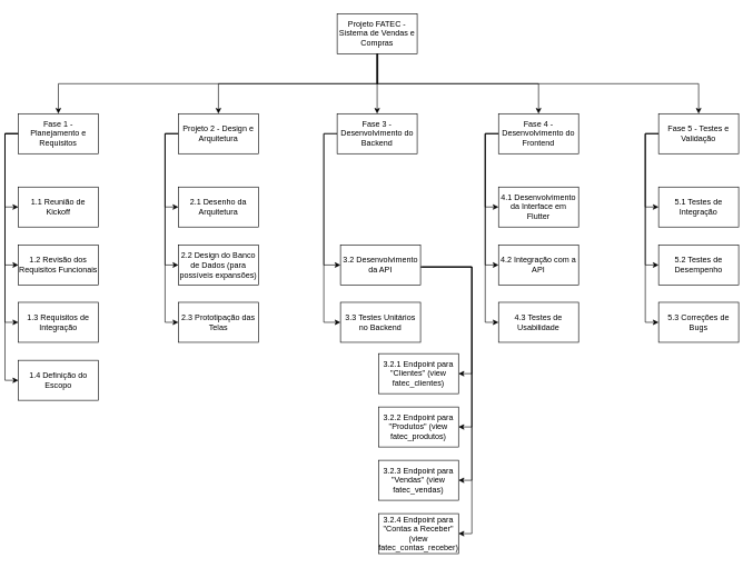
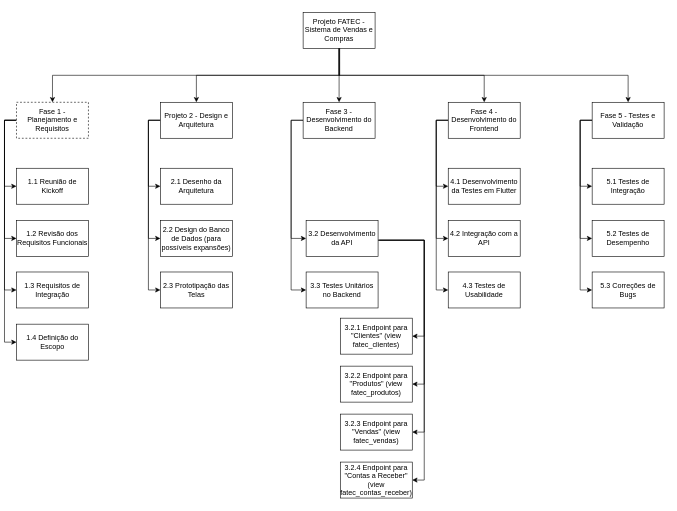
  <mxCell id="0" />
  <mxCell id="1" parent="0" />
  <mxCell id="2" value="Projeto FATEC - Sistema de Vendas e Compras" style="rounded=0;whiteSpace=wrap;html=1;points=[[0,0,0,0,0],[0,0.25,0,0,0],[0,0.5,0,0,0],[0,0.75,0,0,0],[0,1,0,0,0],[0.25,0,0,0,0],[0.25,1,0,0,0],[0.5,0,0,0,0],[0.5,1,0,0,0],[0.75,0,0,0,0],[0.75,1,0,0,0],[1,0,0,0,0],[1,0.25,0,0,0],[1,0.5,0,0,0],[1,0.75,0,0,0],[1,1,0,0,0]];" parent="1" vertex="1"><mxGeometry x="498" y="20" width="120" height="60" as="geometry" /></mxCell>
  <mxCell id="3" value="3.2.1 Endpoint para &quot;Clientes&quot; (view fatec_clientes)" style="rounded=0;whiteSpace=wrap;html=1;" parent="1" vertex="1"><mxGeometry x="560" y="530" width="120" height="60" as="geometry" /></mxCell>
  <mxCell id="4" value="" style="edgeStyle=orthogonalEdgeStyle;rounded=0;orthogonalLoop=1;jettySize=auto;html=1;exitX=1;exitY=0.5;exitDx=0;exitDy=0;exitPerimeter=0;entryX=1;entryY=0.5;entryDx=0;entryDy=0;entryPerimeter=0;" edge="1" parent="1" target="5"><mxGeometry relative="1" as="geometry"><mxPoint x="625" y="400" as="sourcePoint" /><Array as="points"><mxPoint x="700" y="400" /><mxPoint x="700" y="640" /></Array></mxGeometry></mxCell>
  <mxCell id="5" value="3.2.2 Endpoint para &quot;Produtos&quot; (view fatec_produtos)" style="rounded=0;whiteSpace=wrap;html=1;" parent="1" vertex="1"><mxGeometry x="560" y="610" width="120" height="60" as="geometry" /></mxCell>
  <mxCell id="6" value="" style="edgeStyle=orthogonalEdgeStyle;rounded=0;orthogonalLoop=1;jettySize=auto;html=1;exitX=1.017;exitY=0.55;exitDx=0;exitDy=0;exitPerimeter=0;entryX=1;entryY=0.5;entryDx=0;entryDy=0;entryPerimeter=0;" edge="1" parent="1" source="32" target="7"><mxGeometry relative="1" as="geometry"><Array as="points"><mxPoint x="700" y="400" /><mxPoint x="700" y="720" /></Array></mxGeometry></mxCell>
  <mxCell id="7" value="3.2.3 Endpoint para &quot;Vendas&quot; (view fatec_vendas)" style="rounded=0;whiteSpace=wrap;html=1;" parent="1" vertex="1"><mxGeometry x="560" y="690" width="120" height="60" as="geometry" /></mxCell>
  <mxCell id="8" value="" style="edgeStyle=orthogonalEdgeStyle;rounded=0;orthogonalLoop=1;jettySize=auto;html=1;exitX=0.992;exitY=0.55;exitDx=0;exitDy=0;exitPerimeter=0;entryX=1;entryY=0.5;entryDx=0;entryDy=0;entryPerimeter=0;" edge="1" parent="1" source="32" target="9"><mxGeometry relative="1" as="geometry"><mxPoint x="760" y="800" as="sourcePoint" /></mxGeometry></mxCell>
  <mxCell id="9" value="3.2.4 Endpoint para &quot;Contas a Receber&quot; (view fatec_contas_receber)" style="rounded=0;whiteSpace=wrap;html=1;" parent="1" vertex="1"><mxGeometry x="560" y="770" width="120" height="60" as="geometry" /></mxCell>
  <mxCell id="10" value="" style="group" vertex="1" connectable="0" parent="1"><mxGeometry x="20" y="170" width="120" height="430" as="geometry" /></mxCell>
  <mxCell id="11" style="edgeStyle=orthogonalEdgeStyle;rounded=0;orthogonalLoop=1;jettySize=auto;html=1;exitX=0;exitY=0.5;exitDx=0;exitDy=0;entryX=0;entryY=0.5;entryDx=0;entryDy=0;" parent="10" source="15" target="16" edge="1"><mxGeometry relative="1" as="geometry" /></mxCell>
  <mxCell id="12" style="edgeStyle=orthogonalEdgeStyle;rounded=0;orthogonalLoop=1;jettySize=auto;html=1;exitX=0;exitY=0.5;exitDx=0;exitDy=0;entryX=0;entryY=0.5;entryDx=0;entryDy=0;" parent="10" source="15" target="17" edge="1"><mxGeometry relative="1" as="geometry" /></mxCell>
  <mxCell id="13" style="edgeStyle=orthogonalEdgeStyle;rounded=0;orthogonalLoop=1;jettySize=auto;html=1;exitX=0;exitY=0.5;exitDx=0;exitDy=0;entryX=0;entryY=0.5;entryDx=0;entryDy=0;" parent="10" source="15" target="18" edge="1"><mxGeometry relative="1" as="geometry" /></mxCell>
  <mxCell id="14" style="edgeStyle=orthogonalEdgeStyle;rounded=0;orthogonalLoop=1;jettySize=auto;html=1;exitX=0;exitY=0.5;exitDx=0;exitDy=0;entryX=0;entryY=0.5;entryDx=0;entryDy=0;" parent="10" source="15" target="19" edge="1"><mxGeometry relative="1" as="geometry" /></mxCell>
- <mxCell id="15" value="Fase 1 - Planejamento e Requisitos" style="rounded=0;whiteSpace=wrap;html=1;" parent="10" vertex="1"><mxGeometry width="120" height="60" as="geometry" /></mxCell>
+ <mxCell id="15" value="Fase 1 - Planejamento e Requisitos" style="rounded=0;whiteSpace=wrap;html=1;dashed=1;" parent="10" vertex="1"><mxGeometry width="120" height="60" as="geometry" /></mxCell>
  <mxCell id="16" value="1.1 Reunião de Kickoff" style="rounded=0;whiteSpace=wrap;html=1;" parent="10" vertex="1"><mxGeometry y="110" width="120" height="60" as="geometry" /></mxCell>
  <mxCell id="17" value="1.2 Revisão dos Requisitos Funcionais" style="rounded=0;whiteSpace=wrap;html=1;" parent="10" vertex="1"><mxGeometry y="197" width="120" height="60" as="geometry" /></mxCell>
  <mxCell id="18" value="1.3 Requisitos de Integração" style="rounded=0;whiteSpace=wrap;html=1;" parent="10" vertex="1"><mxGeometry y="283" width="120" height="60" as="geometry" /></mxCell>
  <mxCell id="19" value="1.4 Definição do Escopo" style="rounded=0;whiteSpace=wrap;html=1;" parent="10" vertex="1"><mxGeometry y="370" width="120" height="60" as="geometry" /></mxCell>
  <mxCell id="20" value="" style="group" vertex="1" connectable="0" parent="1"><mxGeometry x="260" y="170" width="120" height="343" as="geometry" /></mxCell>
  <mxCell id="21" style="edgeStyle=orthogonalEdgeStyle;rounded=0;orthogonalLoop=1;jettySize=auto;html=1;exitX=0;exitY=0.5;exitDx=0;exitDy=0;entryX=0;entryY=0.5;entryDx=0;entryDy=0;" parent="20" source="24" target="25" edge="1"><mxGeometry relative="1" as="geometry" /></mxCell>
  <mxCell id="22" style="edgeStyle=orthogonalEdgeStyle;rounded=0;orthogonalLoop=1;jettySize=auto;html=1;exitX=0;exitY=0.5;exitDx=0;exitDy=0;entryX=0;entryY=0.5;entryDx=0;entryDy=0;" parent="20" source="24" target="26" edge="1"><mxGeometry relative="1" as="geometry" /></mxCell>
  <mxCell id="23" style="edgeStyle=orthogonalEdgeStyle;rounded=0;orthogonalLoop=1;jettySize=auto;html=1;exitX=0;exitY=0.5;exitDx=0;exitDy=0;entryX=0;entryY=0.5;entryDx=0;entryDy=0;" parent="20" source="24" target="27" edge="1"><mxGeometry relative="1" as="geometry" /></mxCell>
  <mxCell id="24" value="Projeto 2 - Design e Arquitetura" style="rounded=0;whiteSpace=wrap;html=1;" parent="20" vertex="1"><mxGeometry width="120" height="60" as="geometry" /></mxCell>
  <mxCell id="25" value="2.1 Desenho da Arquitetura" style="rounded=0;whiteSpace=wrap;html=1;" parent="20" vertex="1"><mxGeometry y="110" width="120" height="60" as="geometry" /></mxCell>
  <mxCell id="26" value="2.2 Design do Banco de Dados (para possíveis expansões)" style="rounded=0;whiteSpace=wrap;html=1;" parent="20" vertex="1"><mxGeometry y="197" width="120" height="60" as="geometry" /></mxCell>
  <mxCell id="27" value="2.3 Prototipação das Telas" style="rounded=0;whiteSpace=wrap;html=1;" parent="20" vertex="1"><mxGeometry y="283" width="120" height="60" as="geometry" /></mxCell>
  <mxCell id="28" value="" style="group" vertex="1" connectable="0" parent="1"><mxGeometry x="498" y="170" width="125" height="343" as="geometry" /></mxCell>
  <mxCell id="29" style="edgeStyle=orthogonalEdgeStyle;rounded=0;orthogonalLoop=1;jettySize=auto;html=1;exitX=0;exitY=0.5;exitDx=0;exitDy=0;entryX=0;entryY=0.5;entryDx=0;entryDy=0;" parent="28" source="31" target="32" edge="1"><mxGeometry relative="1" as="geometry" /></mxCell>
  <mxCell id="30" style="edgeStyle=orthogonalEdgeStyle;rounded=0;orthogonalLoop=1;jettySize=auto;html=1;exitX=0;exitY=0.5;exitDx=0;exitDy=0;entryX=0;entryY=0.5;entryDx=0;entryDy=0;" parent="28" source="31" target="33" edge="1"><mxGeometry relative="1" as="geometry" /></mxCell>
  <mxCell id="31" value="Fase 3 - Desenvolvimento do Backend" style="rounded=0;whiteSpace=wrap;html=1;" parent="28" vertex="1"><mxGeometry width="120" height="60" as="geometry" /></mxCell>
  <mxCell id="32" value="3.2 Desenvolvimento da API" style="rounded=0;whiteSpace=wrap;html=1;points=[[0,0,0,0,0],[0,0.25,0,0,0],[0,0.5,0,0,0],[0,0.75,0,0,0],[0,1,0,0,0],[0.25,0,0,0,0],[0.25,1,0,0,0],[0.5,0,0,0,0],[0.5,1,0,0,0],[0.75,0,0,0,0],[0.75,1,0,0,0],[1,0,0,0,0],[1,0.25,0,0,0],[1,0.5,0,0,0],[1,0.75,0,0,0],[1,1,0,0,0]];" parent="28" vertex="1"><mxGeometry x="5" y="197" width="120" height="60" as="geometry" /></mxCell>
  <mxCell id="33" value="3.3 Testes Unitários no Backend" style="rounded=0;whiteSpace=wrap;html=1;" parent="28" vertex="1"><mxGeometry x="5" y="283" width="120" height="60" as="geometry" /></mxCell>
  <mxCell id="34" value="" style="group" vertex="1" connectable="0" parent="1"><mxGeometry x="740" y="170" width="120" height="343" as="geometry" /></mxCell>
  <mxCell id="35" style="edgeStyle=orthogonalEdgeStyle;rounded=0;orthogonalLoop=1;jettySize=auto;html=1;exitX=0;exitY=0.5;exitDx=0;exitDy=0;entryX=0;entryY=0.5;entryDx=0;entryDy=0;" parent="34" source="38" target="39" edge="1"><mxGeometry relative="1" as="geometry" /></mxCell>
  <mxCell id="36" style="edgeStyle=orthogonalEdgeStyle;rounded=0;orthogonalLoop=1;jettySize=auto;html=1;exitX=0;exitY=0.5;exitDx=0;exitDy=0;entryX=0;entryY=0.5;entryDx=0;entryDy=0;" parent="34" source="38" target="40" edge="1"><mxGeometry relative="1" as="geometry" /></mxCell>
  <mxCell id="37" style="edgeStyle=orthogonalEdgeStyle;rounded=0;orthogonalLoop=1;jettySize=auto;html=1;exitX=0;exitY=0.5;exitDx=0;exitDy=0;entryX=0;entryY=0.5;entryDx=0;entryDy=0;" parent="34" source="38" target="41" edge="1"><mxGeometry relative="1" as="geometry" /></mxCell>
  <mxCell id="38" value="Fase 4 - Desenvolvimento do Frontend" style="rounded=0;whiteSpace=wrap;html=1;" parent="34" vertex="1"><mxGeometry width="120" height="60" as="geometry" /></mxCell>
- <mxCell id="39" value="4.1 Desenvolvimento da Interface em Flutter" style="rounded=0;whiteSpace=wrap;html=1;" parent="34" vertex="1"><mxGeometry y="110" width="120" height="60" as="geometry" /></mxCell>
+ <mxCell id="39" value="4.1 Desenvolvimento da Testes em Flutter" style="rounded=0;whiteSpace=wrap;html=1;" parent="34" vertex="1"><mxGeometry y="110" width="120" height="60" as="geometry" /></mxCell>
  <mxCell id="40" value="4.2 Integração com a API" style="rounded=0;whiteSpace=wrap;html=1;" parent="34" vertex="1"><mxGeometry y="197" width="120" height="60" as="geometry" /></mxCell>
  <mxCell id="41" value="4.3 Testes de Usabilidade" style="rounded=0;whiteSpace=wrap;html=1;" parent="34" vertex="1"><mxGeometry y="283" width="120" height="60" as="geometry" /></mxCell>
  <mxCell id="42" value="" style="group" vertex="1" connectable="0" parent="1"><mxGeometry x="980" y="170" width="120" height="343" as="geometry" /></mxCell>
  <mxCell id="43" style="edgeStyle=orthogonalEdgeStyle;rounded=0;orthogonalLoop=1;jettySize=auto;html=1;exitX=0;exitY=0.5;exitDx=0;exitDy=0;entryX=0;entryY=0.5;entryDx=0;entryDy=0;" parent="42" source="46" target="47" edge="1"><mxGeometry relative="1" as="geometry" /></mxCell>
  <mxCell id="44" style="edgeStyle=orthogonalEdgeStyle;rounded=0;orthogonalLoop=1;jettySize=auto;html=1;exitX=0;exitY=0.5;exitDx=0;exitDy=0;entryX=0;entryY=0.5;entryDx=0;entryDy=0;" parent="42" source="46" target="48" edge="1"><mxGeometry relative="1" as="geometry" /></mxCell>
  <mxCell id="45" style="edgeStyle=orthogonalEdgeStyle;rounded=0;orthogonalLoop=1;jettySize=auto;html=1;exitX=0;exitY=0.5;exitDx=0;exitDy=0;entryX=0;entryY=0.5;entryDx=0;entryDy=0;" parent="42" source="46" target="49" edge="1"><mxGeometry relative="1" as="geometry" /></mxCell>
  <mxCell id="46" value="Fase 5 - Testes e Validação" style="rounded=0;whiteSpace=wrap;html=1;" parent="42" vertex="1"><mxGeometry width="120" height="60" as="geometry" /></mxCell>
  <mxCell id="47" value="5.1 Testes de Integração" style="rounded=0;whiteSpace=wrap;html=1;" parent="42" vertex="1"><mxGeometry y="110" width="120" height="60" as="geometry" /></mxCell>
  <mxCell id="48" value="&lt;div&gt;5.2 Testes de Desempenho&lt;/div&gt;" style="rounded=0;whiteSpace=wrap;html=1;" parent="42" vertex="1"><mxGeometry y="197" width="120" height="60" as="geometry" /></mxCell>
  <mxCell id="49" value="5.3 Correções de Bugs" style="rounded=0;whiteSpace=wrap;html=1;" parent="42" vertex="1"><mxGeometry y="283" width="120" height="60" as="geometry" /></mxCell>
  <mxCell id="50" value="" style="edgeStyle=orthogonalEdgeStyle;rounded=0;orthogonalLoop=1;jettySize=auto;html=1;entryX=1;entryY=0.5;entryDx=0;entryDy=0;entryPerimeter=0;" edge="1" parent="1" source="32" target="3"><mxGeometry relative="1" as="geometry"><Array as="points"><mxPoint x="700" y="400" /><mxPoint x="700" y="560" /></Array></mxGeometry></mxCell>
  <mxCell id="51" value="" style="edgeStyle=orthogonalEdgeStyle;rounded=0;orthogonalLoop=1;jettySize=auto;html=1;exitX=0.5;exitY=1;exitDx=0;exitDy=0;exitPerimeter=0;" edge="1" parent="1" source="2" target="15"><mxGeometry relative="1" as="geometry" /></mxCell>
  <mxCell id="52" value="" style="edgeStyle=orthogonalEdgeStyle;rounded=0;orthogonalLoop=1;jettySize=auto;html=1;exitX=0.508;exitY=1;exitDx=0;exitDy=0;exitPerimeter=0;" edge="1" parent="1" source="2" target="24"><mxGeometry relative="1" as="geometry"><mxPoint x="320" y="90" as="sourcePoint" /></mxGeometry></mxCell>
  <mxCell id="53" value="" style="edgeStyle=orthogonalEdgeStyle;rounded=0;orthogonalLoop=1;jettySize=auto;html=1;exitX=0.5;exitY=1;exitDx=0;exitDy=0;exitPerimeter=0;" edge="1" parent="1" source="2" target="38"><mxGeometry relative="1" as="geometry"><mxPoint x="800" y="90" as="sourcePoint" /></mxGeometry></mxCell>
  <mxCell id="54" value="" style="edgeStyle=orthogonalEdgeStyle;rounded=0;orthogonalLoop=1;jettySize=auto;html=1;exitX=0.5;exitY=1;exitDx=0;exitDy=0;exitPerimeter=0;" edge="1" parent="1" source="2" target="46"><mxGeometry relative="1" as="geometry"><mxPoint x="1040" y="90" as="sourcePoint" /></mxGeometry></mxCell>
  <mxCell id="55" value="" style="edgeStyle=orthogonalEdgeStyle;rounded=0;orthogonalLoop=1;jettySize=auto;html=1;" edge="1" parent="1" source="2" target="31"><mxGeometry relative="1" as="geometry"><Array as="points"><mxPoint x="558" y="160" /><mxPoint x="558" y="160" /></Array></mxGeometry></mxCell>
